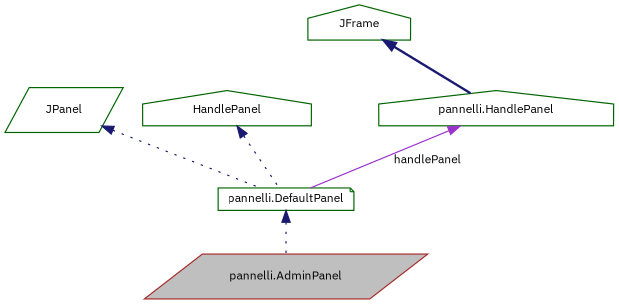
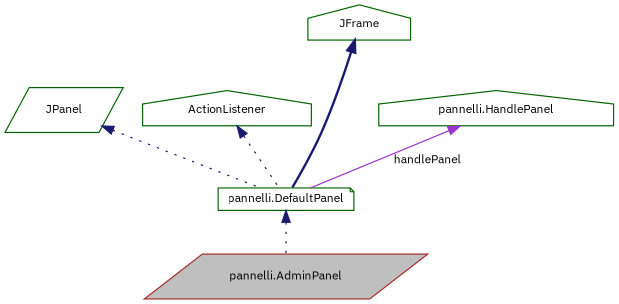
  digraph {
    fontname="IBM Plex Sans"
    node [color=darkgreen fillcolor=white fontname="IBM Plex Sans" fontsize=10 shape=house style=filled]
    edge [color=midnightblue dir=back fontname="IBM Plex Sans" fontsize=10 labelfontname=Helvetica labelfontsize=10 style=dotted]
    n1 [color=brown fillcolor=grey75 fontcolor=black height=0.2 label="pannelli.AdminPanel" shape=parallelogram width=0.4]
    n2 [height=0.2 label="pannelli.DefaultPanel" shape=note width=0.4]
    n3 [height=0.2 label=JPanel shape=parallelogram width=0.4]
-   n4 [height=0.2 label=HandlePanel width=0.4]
+   n4 [height=0.2 label=ActionListener width=0.4]
    n5 [height=0.2 label="pannelli.HandlePanel" width=0.4]
    n6 [height=0.2 label=JFrame width=0.4]
    n2 -> n1
    n3 -> n2
    n4 -> n2
    n5 -> n2 [color=darkorchid3 label=" handlePanel" style=solid]
-   n6 -> n5 [style=bold]
+   n6 -> n2 [style=bold]
  }
